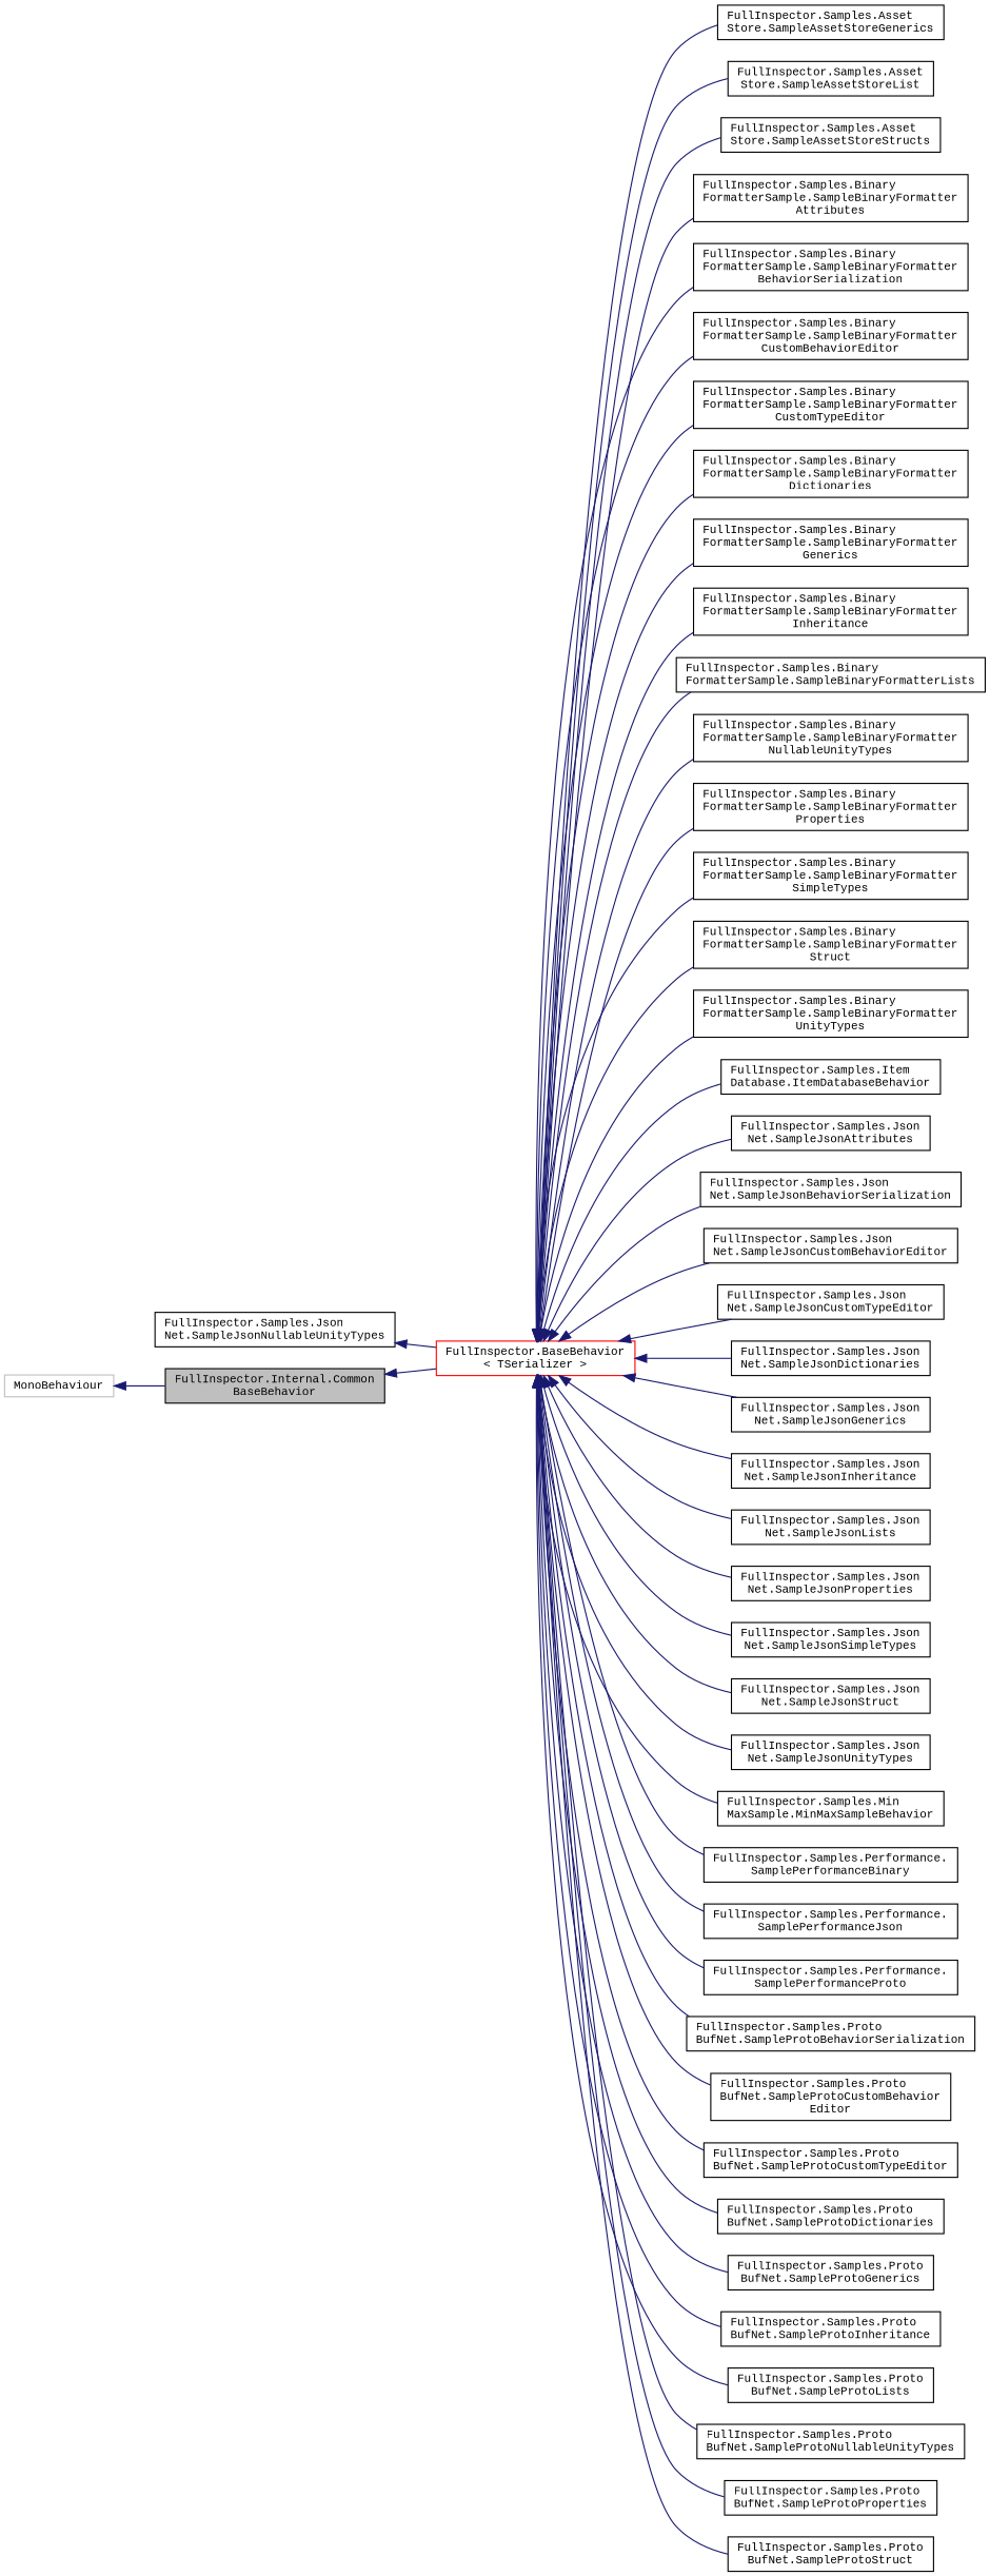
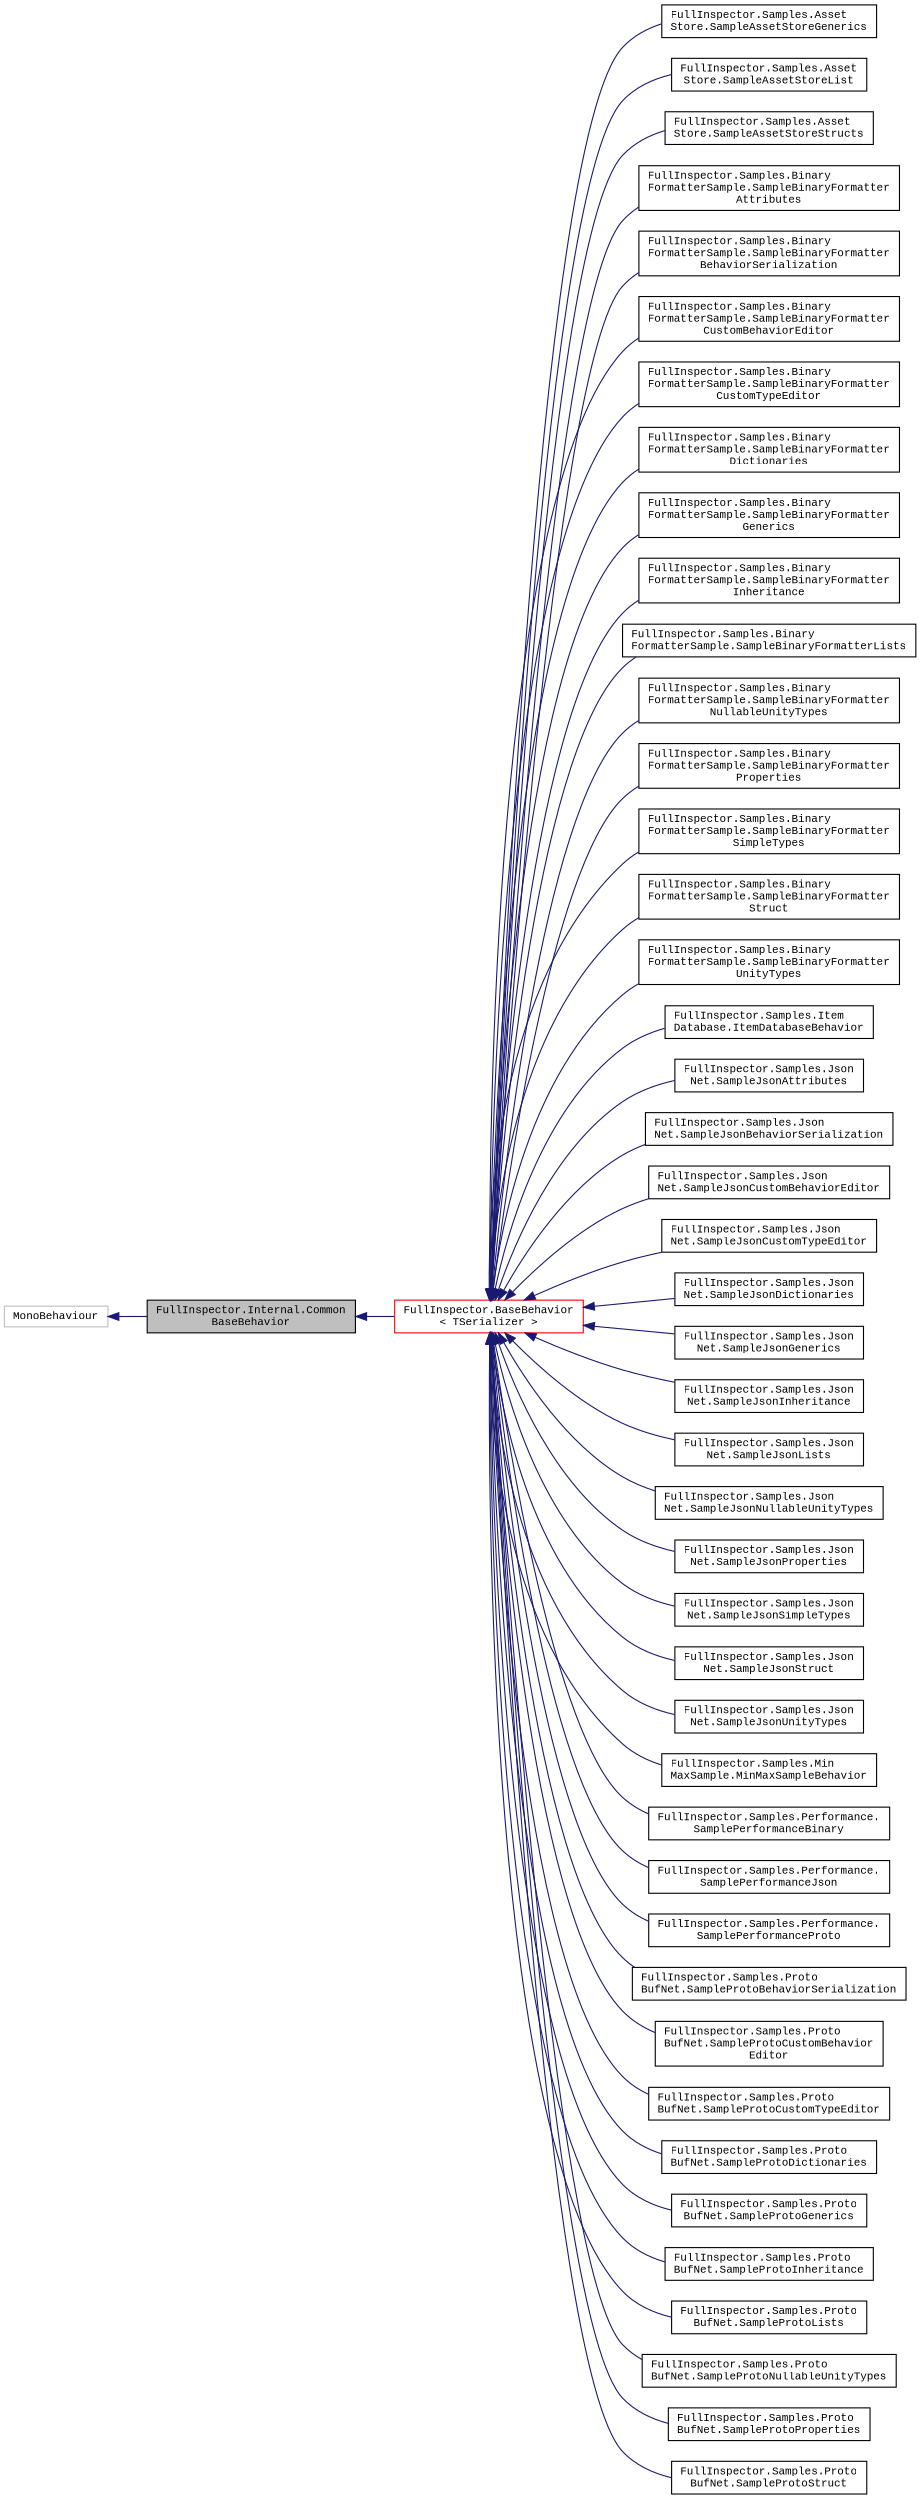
  digraph {
    fontname="Liberation Mono"
    rankdir=LR
    node [color=black fillcolor=white fontname="Liberation Mono" fontsize=10 shape=record style=filled]
    edge [color=midnightblue dir=back fontname="Liberation Mono" fontsize=10 labelfontname=Helvetica labelfontsize=10 style=solid]
    n1 [fillcolor=grey75 fontcolor=black height=0.2 label="FullInspector.Internal.Common\lBaseBehavior" width=0.4]
    n2 [color=red height=0.2 label="FullInspector.BaseBehavior\l\< TSerializer \>" width=0.4]
    n3 [height=0.2 label="FullInspector.Samples.Asset\lStore.SampleAssetStoreGenerics" width=0.4]
    n4 [height=0.2 label="FullInspector.Samples.Asset\lStore.SampleAssetStoreList" width=0.4]
    n5 [height=0.2 label="FullInspector.Samples.Asset\lStore.SampleAssetStoreStructs" width=0.4]
    n6 [height=0.2 label="FullInspector.Samples.Binary\lFormatterSample.SampleBinaryFormatter\lAttributes" width=0.4]
    n7 [height=0.2 label="FullInspector.Samples.Binary\lFormatterSample.SampleBinaryFormatter\lBehaviorSerialization" width=0.4]
    n8 [height=0.2 label="FullInspector.Samples.Binary\lFormatterSample.SampleBinaryFormatter\lCustomBehaviorEditor" width=0.4]
    n9 [height=0.2 label="FullInspector.Samples.Binary\lFormatterSample.SampleBinaryFormatter\lCustomTypeEditor" width=0.4]
    n10 [height=0.2 label="FullInspector.Samples.Binary\lFormatterSample.SampleBinaryFormatter\lDictionaries" width=0.4]
    n11 [height=0.2 label="FullInspector.Samples.Binary\lFormatterSample.SampleBinaryFormatter\lGenerics" width=0.4]
    n12 [height=0.2 label="FullInspector.Samples.Binary\lFormatterSample.SampleBinaryFormatter\lInheritance" width=0.4]
    n13 [height=0.2 label="FullInspector.Samples.Binary\lFormatterSample.SampleBinaryFormatterLists" width=0.4]
    n14 [height=0.2 label="FullInspector.Samples.Binary\lFormatterSample.SampleBinaryFormatter\lNullableUnityTypes" width=0.4]
    n15 [height=0.2 label="FullInspector.Samples.Binary\lFormatterSample.SampleBinaryFormatter\lProperties" width=0.4]
    n16 [height=0.2 label="FullInspector.Samples.Binary\lFormatterSample.SampleBinaryFormatter\lSimpleTypes" width=0.4]
    n17 [height=0.2 label="FullInspector.Samples.Binary\lFormatterSample.SampleBinaryFormatter\lStruct" width=0.4]
    n18 [height=0.2 label="FullInspector.Samples.Binary\lFormatterSample.SampleBinaryFormatter\lUnityTypes" width=0.4]
    n19 [height=0.2 label="FullInspector.Samples.Item\lDatabase.ItemDatabaseBehavior" width=0.4]
    n20 [height=0.2 label="FullInspector.Samples.Json\lNet.SampleJsonAttributes" width=0.4]
    n21 [height=0.2 label="FullInspector.Samples.Json\lNet.SampleJsonBehaviorSerialization" width=0.4]
    n22 [height=0.2 label="FullInspector.Samples.Json\lNet.SampleJsonCustomBehaviorEditor" width=0.4]
    n23 [height=0.2 label="FullInspector.Samples.Json\lNet.SampleJsonCustomTypeEditor" width=0.4]
    n24 [height=0.2 label="FullInspector.Samples.Json\lNet.SampleJsonDictionaries" width=0.4]
    n25 [height=0.2 label="FullInspector.Samples.Json\lNet.SampleJsonGenerics" width=0.4]
    n26 [height=0.2 label="FullInspector.Samples.Json\lNet.SampleJsonInheritance" width=0.4]
    n27 [height=0.2 label="FullInspector.Samples.Json\lNet.SampleJsonLists" width=0.4]
    n28 [height=0.2 label="FullInspector.Samples.Json\lNet.SampleJsonNullableUnityTypes" width=0.4]
    n29 [height=0.2 label="FullInspector.Samples.Json\lNet.SampleJsonProperties" width=0.4]
    n30 [height=0.2 label="FullInspector.Samples.Json\lNet.SampleJsonSimpleTypes" width=0.4]
    n31 [height=0.2 label="FullInspector.Samples.Json\lNet.SampleJsonStruct" width=0.4]
    n32 [height=0.2 label="FullInspector.Samples.Json\lNet.SampleJsonUnityTypes" width=0.4]
    n33 [height=0.2 label="FullInspector.Samples.Min\lMaxSample.MinMaxSampleBehavior" width=0.4]
    n34 [height=0.2 label="FullInspector.Samples.Performance.\lSamplePerformanceBinary" width=0.4]
    n35 [height=0.2 label="FullInspector.Samples.Performance.\lSamplePerformanceJson" width=0.4]
    n36 [height=0.2 label="FullInspector.Samples.Performance.\lSamplePerformanceProto" width=0.4]
    n37 [height=0.2 label="FullInspector.Samples.Proto\lBufNet.SampleProtoBehaviorSerialization" width=0.4]
    n38 [height=0.2 label="FullInspector.Samples.Proto\lBufNet.SampleProtoCustomBehavior\lEditor" width=0.4]
    n39 [height=0.2 label="FullInspector.Samples.Proto\lBufNet.SampleProtoCustomTypeEditor" width=0.4]
    n40 [height=0.2 label="FullInspector.Samples.Proto\lBufNet.SampleProtoDictionaries" width=0.4]
    n41 [height=0.2 label="FullInspector.Samples.Proto\lBufNet.SampleProtoGenerics" width=0.4]
    n42 [height=0.2 label="FullInspector.Samples.Proto\lBufNet.SampleProtoInheritance" width=0.4]
    n43 [height=0.2 label="FullInspector.Samples.Proto\lBufNet.SampleProtoLists" width=0.4]
    n44 [height=0.2 label="FullInspector.Samples.Proto\lBufNet.SampleProtoNullableUnityTypes" width=0.4]
    n45 [height=0.2 label="FullInspector.Samples.Proto\lBufNet.SampleProtoProperties" width=0.4]
    n46 [height=0.2 label="FullInspector.Samples.Proto\lBufNet.SampleProtoStruct" width=0.4]
    n47 [color=grey75 height=0.2 label=MonoBehaviour width=0.4]
    n1 -> n2
    n2 -> n3
    n2 -> n4
    n2 -> n5
    n2 -> n6
    n2 -> n7
    n2 -> n8
    n2 -> n9
    n2 -> n10
    n2 -> n11
    n2 -> n12
    n2 -> n13
    n2 -> n14
    n2 -> n15
    n2 -> n16
    n2 -> n17
    n2 -> n18
    n2 -> n19
    n2 -> n20
    n2 -> n21
    n2 -> n22
    n2 -> n23
    n2 -> n24
    n2 -> n25
    n2 -> n26
    n2 -> n27
-   n28 -> n2
+   n2 -> n28
    n2 -> n29
    n2 -> n30
    n2 -> n31
    n2 -> n32
    n2 -> n33
    n2 -> n34
    n2 -> n35
    n2 -> n36
    n2 -> n37
    n2 -> n38
    n2 -> n39
    n2 -> n40
    n2 -> n41
    n2 -> n42
    n2 -> n43
    n2 -> n44
    n2 -> n45
    n2 -> n46
    n47 -> n1
  }
